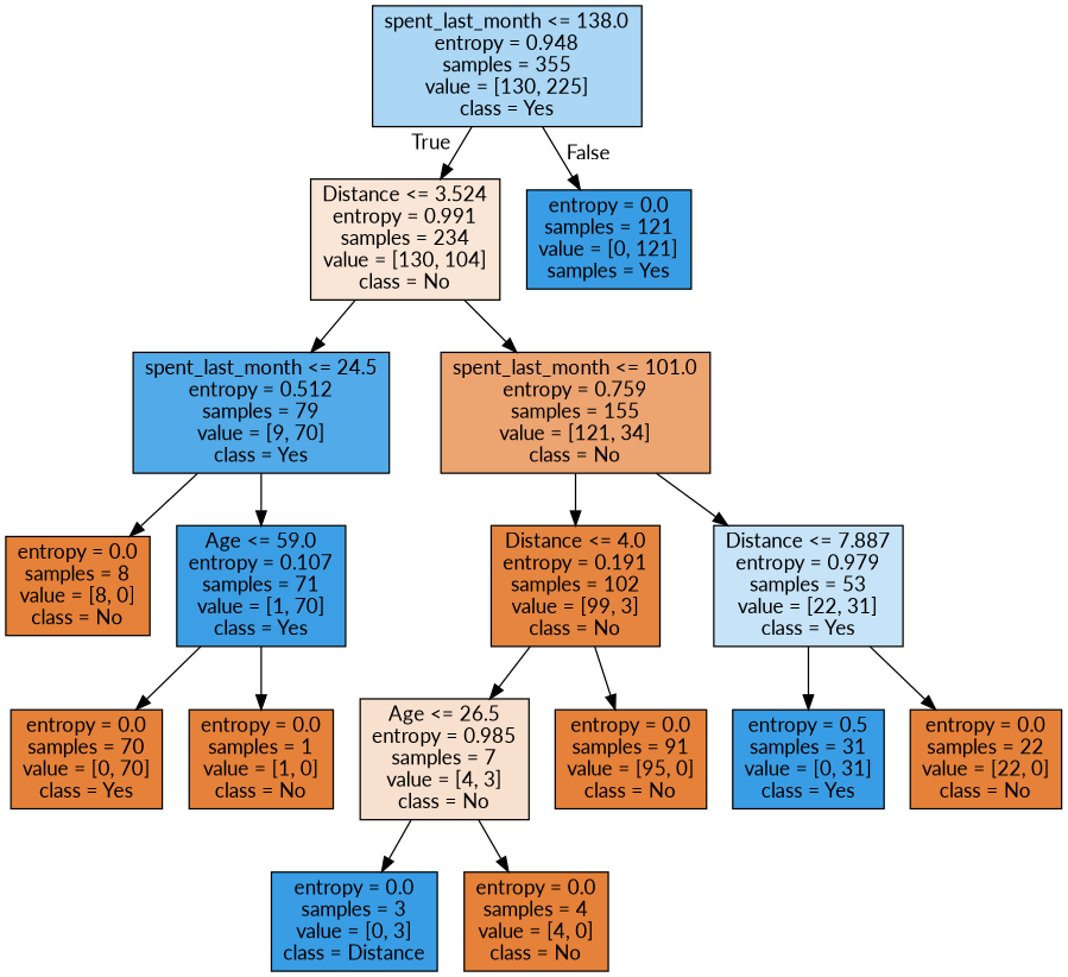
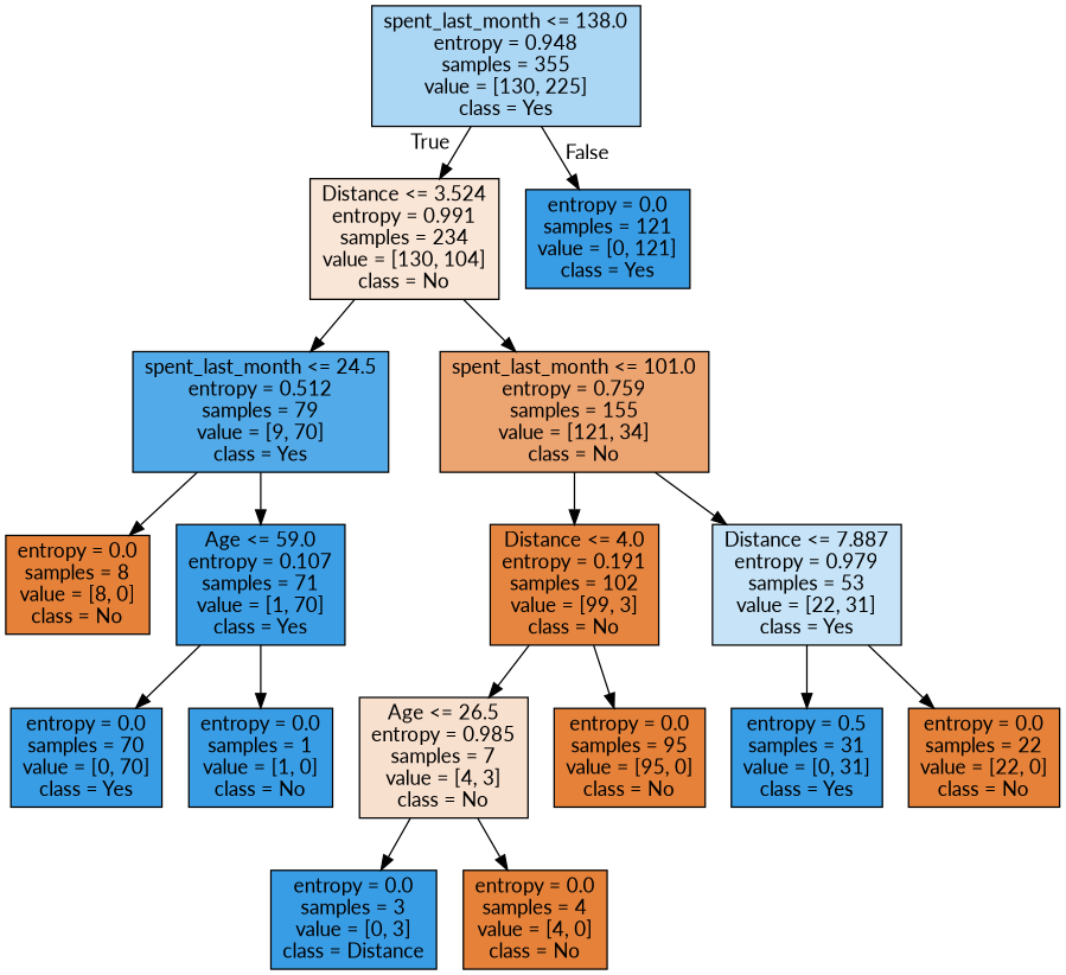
  digraph {
    fontname=Lato
    node [color=black fillcolor="#e58139" fontname=Lato shape=box style=filled]
    edge [fontname=Lato]
    n1 [fillcolor="#abd6f4" label="spent_last_month <= 138.0\nentropy = 0.948\nsamples = 355\nvalue = [130, 225]\nclass = Yes"]
    n2 [fillcolor="#fae6d7" label="Distance <= 3.524\nentropy = 0.991\nsamples = 234\nvalue = [130, 104]\nclass = No"]
-   n3 [fillcolor="#399de5" label="entropy = 0.0\nsamples = 121\nvalue = [0, 121]\nsamples = Yes"]
+   n3 [fillcolor="#399de5" label="entropy = 0.0\nsamples = 121\nvalue = [0, 121]\nclass = Yes"]
    n4 [fillcolor="#52aae8" label="spent_last_month <= 24.5\nentropy = 0.512\nsamples = 79\nvalue = [9, 70]\nclass = Yes"]
    n5 [fillcolor="#eca471" label="spent_last_month <= 101.0\nentropy = 0.759\nsamples = 155\nvalue = [121, 34]\nclass = No"]
    n6 [label="entropy = 0.0\nsamples = 8\nvalue = [8, 0]\nclass = No"]
    n7 [fillcolor="#3c9ee5" label="Age <= 59.0\nentropy = 0.107\nsamples = 71\nvalue = [1, 70]\nclass = Yes"]
    n8 [fillcolor="#e6853f" label="Distance <= 4.0\nentropy = 0.191\nsamples = 102\nvalue = [99, 3]\nclass = No"]
    n9 [fillcolor="#c6e3f7" label="Distance <= 7.887\nentropy = 0.979\nsamples = 53\nvalue = [22, 31]\nclass = Yes"]
-   n10 [label="entropy = 0.0\nsamples = 70\nvalue = [0, 70]\nclass = Yes"]
-   n11 [label="entropy = 0.0\nsamples = 1\nvalue = [1, 0]\nclass = No"]
+   n10 [fillcolor="#399de5" label="entropy = 0.0\nsamples = 70\nvalue = [0, 70]\nclass = Yes"]
+   n11 [fillcolor="#399de5" label="entropy = 0.0\nsamples = 1\nvalue = [1, 0]\nclass = No"]
    n12 [fillcolor="#f8e0ce" label="Age <= 26.5\nentropy = 0.985\nsamples = 7\nvalue = [4, 3]\nclass = No"]
-   n13 [label="entropy = 0.0\nsamples = 91\nvalue = [95, 0]\nclass = No"]
+   n13 [label="entropy = 0.0\nsamples = 95\nvalue = [95, 0]\nclass = No"]
    n14 [fillcolor="#399de5" label="entropy = 0.5\nsamples = 31\nvalue = [0, 31]\nclass = Yes"]
    n15 [label="entropy = 0.0\nsamples = 22\nvalue = [22, 0]\nclass = No"]
    n16 [fillcolor="#399de5" label="entropy = 0.0\nsamples = 3\nvalue = [0, 3]\nclass = Distance"]
    n17 [label="entropy = 0.0\nsamples = 4\nvalue = [4, 0]\nclass = No"]
    n1 -> n2 [headlabel=True labelangle=45 labeldistance=2.5]
    n1 -> n3 [headlabel=False labelangle=-45 labeldistance=2.5]
    n2 -> n4
    n2 -> n5
    n4 -> n6
    n4 -> n7
    n5 -> n8
    n5 -> n9
    n7 -> n10
    n7 -> n11
    n8 -> n12
    n8 -> n13
    n9 -> n14
    n9 -> n15
    n12 -> n16
    n12 -> n17
  }
